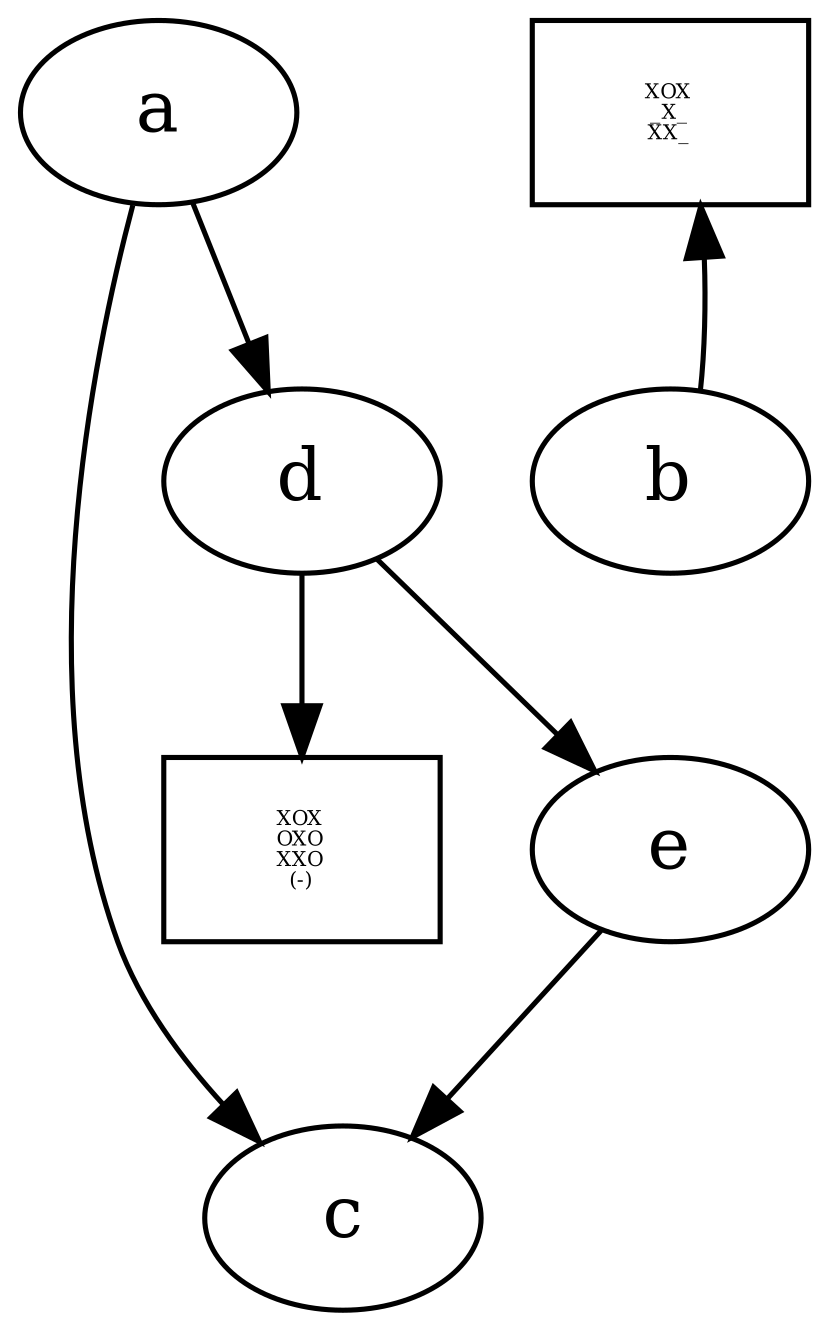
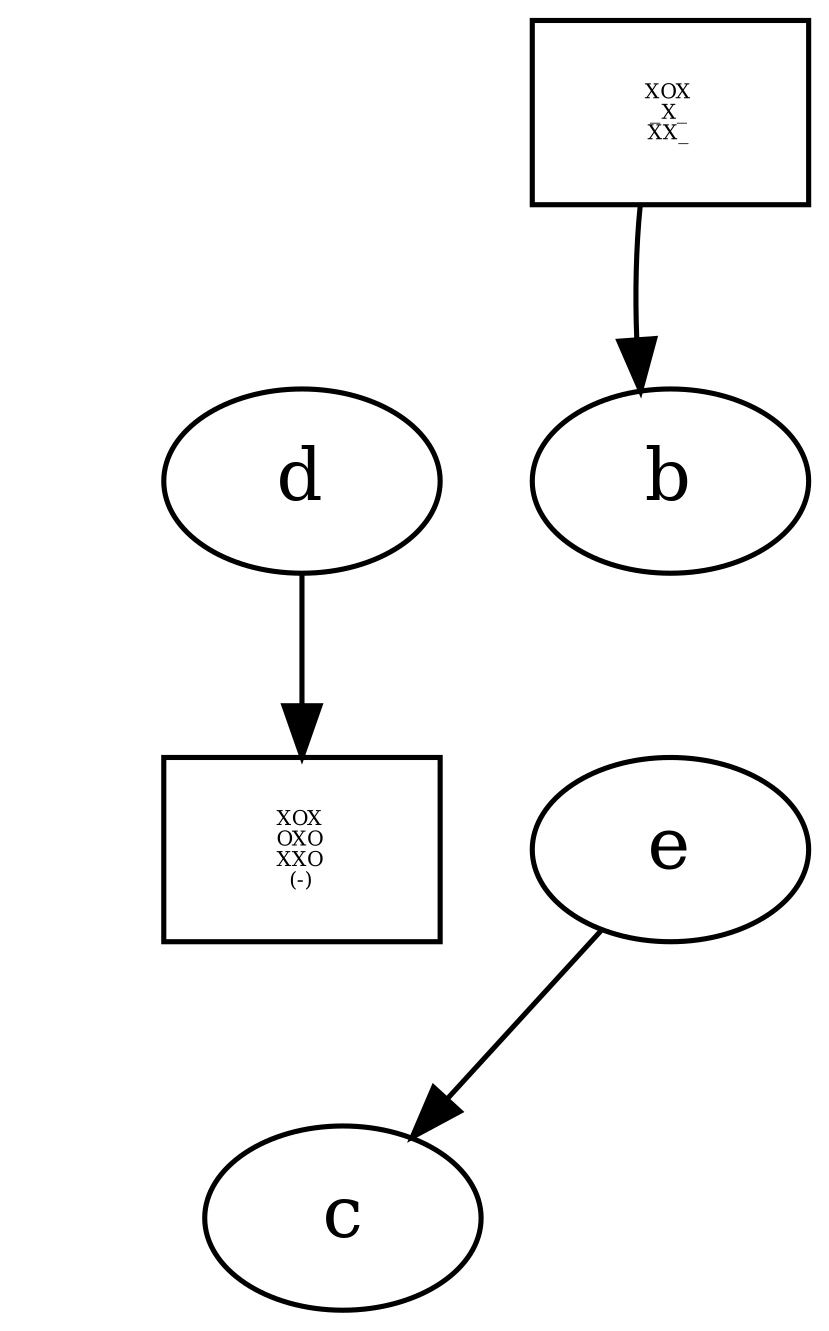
  digraph {
    fontsize=5
-   a
    c
    d
    n4 [fontsize=4 label="XOX\n_X_\nXX_" shape=box]
    b
    n6 [fontsize=4 label="XOX\nOXO\nXXO\n(-)" shape=box]
    e
-   a -> c
-   a -> d
    d -> n6
-   d -> e
-   b -> n4
+   n4 -> b
    e -> c
  }
